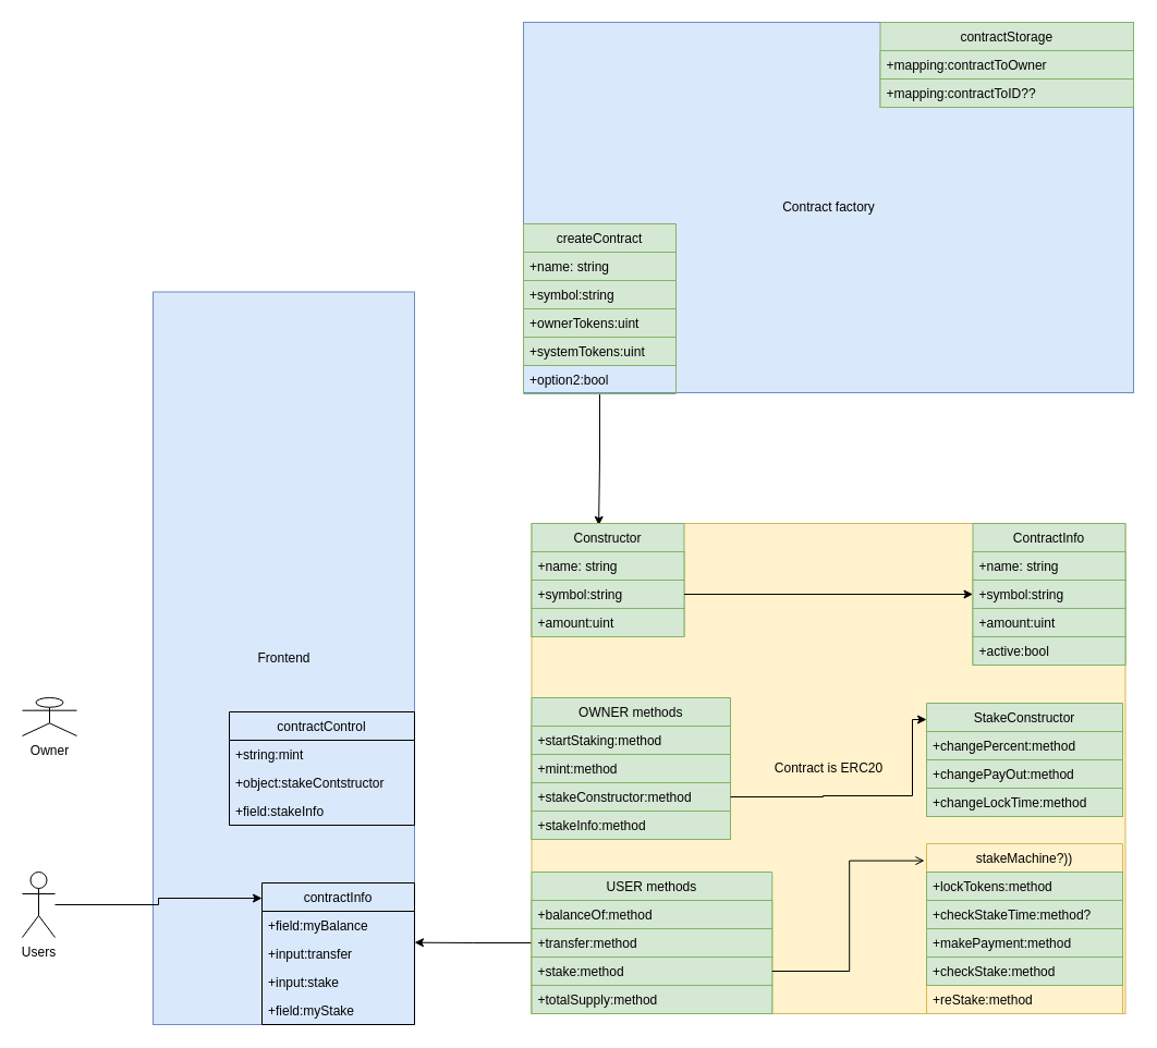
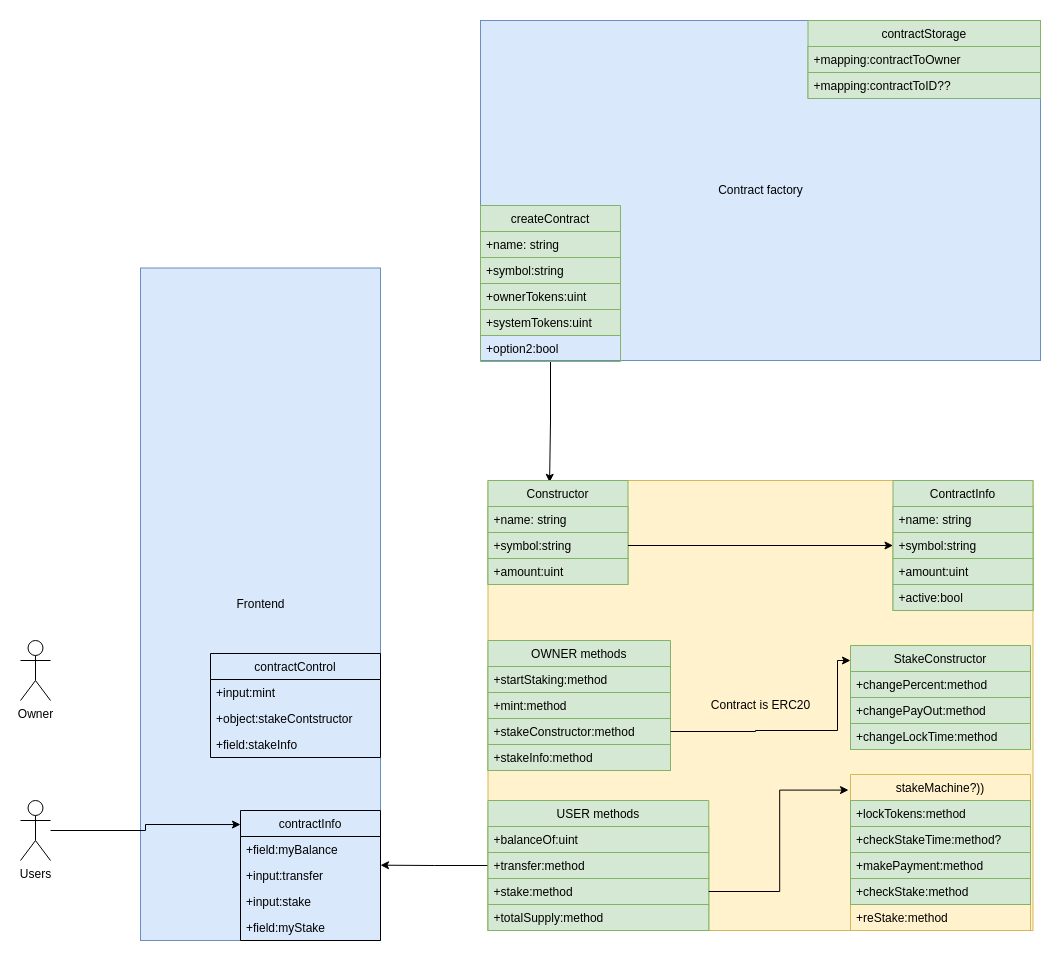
  <mxCell id="0" />
  <mxCell id="1" parent="0" />
  <mxCell id="2" value="Contract factory" style="html=1;fillColor=#dae8fc;strokeColor=#6c8ebf;" parent="1" vertex="1"><mxGeometry x="480" y="20" width="560" height="340" as="geometry" /></mxCell>
  <mxCell id="3" value="Users" style="shape=umlActor;verticalLabelPosition=bottom;verticalAlign=top;html=1;" parent="1" vertex="1"><mxGeometry x="20" y="800" width="30" height="60" as="geometry" /></mxCell>
  <mxCell id="4" value="Frontend" style="html=1;fillColor=#dae8fc;strokeColor=#6c8ebf;" parent="1" vertex="1"><mxGeometry x="140" y="267.5" width="240" height="672.5" as="geometry" /></mxCell>
  <mxCell id="5" value="Contract is ERC20" style="html=1;fillColor=#fff2cc;strokeColor=#d6b656;" parent="1" vertex="1"><mxGeometry x="487.5" y="480" width="545" height="450" as="geometry" /></mxCell>
  <mxCell id="6" style="edgeStyle=orthogonalEdgeStyle;rounded=0;orthogonalLoop=1;jettySize=auto;html=1;entryX=0.113;entryY=0.004;entryDx=0;entryDy=0;entryPerimeter=0;" parent="1" source="7" target="5" edge="1"><mxGeometry relative="1" as="geometry" /></mxCell>
  <mxCell id="7" value="createContract" style="swimlane;fontStyle=0;childLayout=stackLayout;horizontal=1;startSize=26;fillColor=#d5e8d4;horizontalStack=0;resizeParent=1;resizeParentMax=0;resizeLast=0;collapsible=1;marginBottom=0;strokeColor=#82b366;" parent="1" vertex="1"><mxGeometry x="480" y="205" width="140" height="156" as="geometry"><mxRectangle x="477.5" y="106" width="120" height="30" as="alternateBounds" /></mxGeometry></mxCell>
  <mxCell id="8" value="+name: string" style="text;strokeColor=#82b366;fillColor=#d5e8d4;align=left;verticalAlign=top;spacingLeft=4;spacingRight=4;overflow=hidden;rotatable=0;points=[[0,0.5],[1,0.5]];portConstraint=eastwest;" parent="7" vertex="1"><mxGeometry y="26" width="140" height="26" as="geometry" /></mxCell>
  <mxCell id="9" value="+symbol:string" style="text;strokeColor=#82b366;fillColor=#d5e8d4;align=left;verticalAlign=top;spacingLeft=4;spacingRight=4;overflow=hidden;rotatable=0;points=[[0,0.5],[1,0.5]];portConstraint=eastwest;" parent="7" vertex="1"><mxGeometry y="52" width="140" height="26" as="geometry" /></mxCell>
  <mxCell id="10" value="+ownerTokens:uint    " style="text;strokeColor=#82b366;fillColor=#d5e8d4;align=left;verticalAlign=top;spacingLeft=4;spacingRight=4;overflow=hidden;rotatable=0;points=[[0,0.5],[1,0.5]];portConstraint=eastwest;" parent="7" vertex="1"><mxGeometry y="78" width="140" height="26" as="geometry" /></mxCell>
  <mxCell id="11" value="+systemTokens:uint" style="text;strokeColor=#82b366;fillColor=#d5e8d4;align=left;verticalAlign=top;spacingLeft=4;spacingRight=4;overflow=hidden;rotatable=0;points=[[0,0.5],[1,0.5]];portConstraint=eastwest;" parent="7" vertex="1"><mxGeometry y="104" width="140" height="26" as="geometry" /></mxCell>
  <mxCell id="12" value="+option2:bool" style="text;strokeColor=none;fillColor=none;align=left;verticalAlign=top;spacingLeft=4;spacingRight=4;overflow=hidden;rotatable=0;points=[[0,0.5],[1,0.5]];portConstraint=eastwest;" parent="7" vertex="1"><mxGeometry y="130" width="140" height="26" as="geometry" /></mxCell>
  <mxCell id="13" value="Constructor" style="swimlane;fontStyle=0;childLayout=stackLayout;horizontal=1;startSize=26;fillColor=#d5e8d4;horizontalStack=0;resizeParent=1;resizeParentMax=0;resizeLast=0;collapsible=1;marginBottom=0;strokeColor=#82b366;" parent="1" vertex="1"><mxGeometry x="487.5" y="480" width="140" height="104" as="geometry"><mxRectangle x="487.5" y="330" width="100" height="30" as="alternateBounds" /></mxGeometry></mxCell>
  <mxCell id="14" value="+name: string" style="text;strokeColor=#82b366;fillColor=#d5e8d4;align=left;verticalAlign=top;spacingLeft=4;spacingRight=4;overflow=hidden;rotatable=0;points=[[0,0.5],[1,0.5]];portConstraint=eastwest;" parent="13" vertex="1"><mxGeometry y="26" width="140" height="26" as="geometry" /></mxCell>
  <mxCell id="15" value="+symbol:string" style="text;strokeColor=#82b366;fillColor=#d5e8d4;align=left;verticalAlign=top;spacingLeft=4;spacingRight=4;overflow=hidden;rotatable=0;points=[[0,0.5],[1,0.5]];portConstraint=eastwest;" parent="13" vertex="1"><mxGeometry y="52" width="140" height="26" as="geometry" /></mxCell>
  <mxCell id="16" value="+amount:uint" style="text;strokeColor=#82b366;fillColor=#d5e8d4;align=left;verticalAlign=top;spacingLeft=4;spacingRight=4;overflow=hidden;rotatable=0;points=[[0,0.5],[1,0.5]];portConstraint=eastwest;" parent="13" vertex="1"><mxGeometry y="78" width="140" height="26" as="geometry" /></mxCell>
  <mxCell id="17" style="edgeStyle=orthogonalEdgeStyle;rounded=0;orthogonalLoop=1;jettySize=auto;html=1;entryX=1;entryY=0.888;entryDx=0;entryDy=0;entryPerimeter=0;" parent="1" source="18" target="4" edge="1"><mxGeometry relative="1" as="geometry" /></mxCell>
  <mxCell id="18" value="USER methods" style="swimlane;fontStyle=0;childLayout=stackLayout;horizontal=1;startSize=26;fillColor=#d5e8d4;horizontalStack=0;resizeParent=1;resizeParentMax=0;resizeLast=0;collapsible=1;marginBottom=0;aspect=fixed;strokeColor=#82b366;" parent="1" vertex="1"><mxGeometry x="487.5" y="800" width="220.78" height="130" as="geometry"><mxRectangle x="487.5" y="650" width="120" height="30" as="alternateBounds" /></mxGeometry></mxCell>
- <mxCell id="19" value="+balanceOf:method" style="text;strokeColor=#82b366;fillColor=#d5e8d4;align=left;verticalAlign=top;spacingLeft=4;spacingRight=4;overflow=hidden;rotatable=0;points=[[0,0.5],[1,0.5]];portConstraint=eastwest;" parent="18" vertex="1"><mxGeometry y="26" width="220.78" height="26" as="geometry" /></mxCell>
+ <mxCell id="19" value="+balanceOf:uint" style="text;strokeColor=#82b366;fillColor=#d5e8d4;align=left;verticalAlign=top;spacingLeft=4;spacingRight=4;overflow=hidden;rotatable=0;points=[[0,0.5],[1,0.5]];portConstraint=eastwest;" parent="18" vertex="1"><mxGeometry y="26" width="220.78" height="26" as="geometry" /></mxCell>
  <mxCell id="20" value="+transfer:method" style="text;strokeColor=#82b366;fillColor=#d5e8d4;align=left;verticalAlign=top;spacingLeft=4;spacingRight=4;overflow=hidden;rotatable=0;points=[[0,0.5],[1,0.5]];portConstraint=eastwest;" parent="18" vertex="1"><mxGeometry y="52" width="220.78" height="26" as="geometry" /></mxCell>
  <mxCell id="21" value="+stake:method" style="text;strokeColor=#82b366;fillColor=#d5e8d4;align=left;verticalAlign=top;spacingLeft=4;spacingRight=4;overflow=hidden;rotatable=0;points=[[0,0.5],[1,0.5]];portConstraint=eastwest;" parent="18" vertex="1"><mxGeometry y="78" width="220.78" height="26" as="geometry" /></mxCell>
  <mxCell id="22" value="+totalSupply:method" style="text;strokeColor=#82b366;fillColor=#d5e8d4;align=left;verticalAlign=top;spacingLeft=4;spacingRight=4;overflow=hidden;rotatable=0;points=[[0,0.5],[1,0.5]];portConstraint=eastwest;" parent="18" vertex="1"><mxGeometry y="104" width="220.78" height="26" as="geometry" /></mxCell>
  <mxCell id="23" value="OWNER methods" style="swimlane;fontStyle=0;childLayout=stackLayout;horizontal=1;startSize=26;fillColor=#d5e8d4;horizontalStack=0;resizeParent=1;resizeParentMax=0;resizeLast=0;collapsible=1;marginBottom=0;strokeColor=#82b366;" parent="1" vertex="1"><mxGeometry x="487.5" y="640" width="182.5" height="130" as="geometry"><mxRectangle x="487.5" y="503" width="140" height="30" as="alternateBounds" /></mxGeometry></mxCell>
  <mxCell id="24" value="+startStaking:method" style="text;strokeColor=#82b366;fillColor=#d5e8d4;align=left;verticalAlign=top;spacingLeft=4;spacingRight=4;overflow=hidden;rotatable=0;points=[[0,0.5],[1,0.5]];portConstraint=eastwest;" parent="23" vertex="1"><mxGeometry y="26" width="182.5" height="26" as="geometry" /></mxCell>
  <mxCell id="25" value="+mint:method" style="text;strokeColor=#82b366;fillColor=#d5e8d4;align=left;verticalAlign=top;spacingLeft=4;spacingRight=4;overflow=hidden;rotatable=0;points=[[0,0.5],[1,0.5]];portConstraint=eastwest;" parent="23" vertex="1"><mxGeometry y="52" width="182.5" height="26" as="geometry" /></mxCell>
  <mxCell id="26" value="+stakeConstructor:method" style="text;strokeColor=#82b366;fillColor=#d5e8d4;align=left;verticalAlign=top;spacingLeft=4;spacingRight=4;overflow=hidden;rotatable=0;points=[[0,0.5],[1,0.5]];portConstraint=eastwest;" parent="23" vertex="1"><mxGeometry y="78" width="182.5" height="26" as="geometry" /></mxCell>
  <mxCell id="27" value="+stakeInfo:method" style="text;strokeColor=#82b366;fillColor=#d5e8d4;align=left;verticalAlign=top;spacingLeft=4;spacingRight=4;overflow=hidden;rotatable=0;points=[[0,0.5],[1,0.5]];portConstraint=eastwest;" parent="23" vertex="1"><mxGeometry y="104" width="182.5" height="26" as="geometry" /></mxCell>
  <mxCell id="28" value="contractInfo" style="swimlane;fontStyle=0;childLayout=stackLayout;horizontal=1;startSize=26;fillColor=none;horizontalStack=0;resizeParent=1;resizeParentMax=0;resizeLast=0;collapsible=1;marginBottom=0;" parent="1" vertex="1"><mxGeometry x="240" y="810" width="140" height="130" as="geometry"><mxRectangle x="240" y="660" width="100" height="30" as="alternateBounds" /></mxGeometry></mxCell>
  <mxCell id="29" value="+field:myBalance   " style="text;strokeColor=none;fillColor=none;align=left;verticalAlign=top;spacingLeft=4;spacingRight=4;overflow=hidden;rotatable=0;points=[[0,0.5],[1,0.5]];portConstraint=eastwest;" parent="28" vertex="1"><mxGeometry y="26" width="140" height="26" as="geometry" /></mxCell>
  <mxCell id="30" value="+input:transfer" style="text;strokeColor=none;fillColor=none;align=left;verticalAlign=top;spacingLeft=4;spacingRight=4;overflow=hidden;rotatable=0;points=[[0,0.5],[1,0.5]];portConstraint=eastwest;" parent="28" vertex="1"><mxGeometry y="52" width="140" height="26" as="geometry" /></mxCell>
  <mxCell id="31" value="+input:stake" style="text;strokeColor=none;fillColor=none;align=left;verticalAlign=top;spacingLeft=4;spacingRight=4;overflow=hidden;rotatable=0;points=[[0,0.5],[1,0.5]];portConstraint=eastwest;" parent="28" vertex="1"><mxGeometry y="78" width="140" height="26" as="geometry" /></mxCell>
  <mxCell id="32" value="+field:myStake" style="text;strokeColor=none;fillColor=none;align=left;verticalAlign=top;spacingLeft=4;spacingRight=4;overflow=hidden;rotatable=0;points=[[0,0.5],[1,0.5]];portConstraint=eastwest;" parent="28" vertex="1"><mxGeometry y="104" width="140" height="26" as="geometry" /></mxCell>
  <mxCell id="33" value="contractControl" style="swimlane;fontStyle=0;childLayout=stackLayout;horizontal=1;startSize=26;fillColor=none;horizontalStack=0;resizeParent=1;resizeParentMax=0;resizeLast=0;collapsible=1;marginBottom=0;" parent="1" vertex="1"><mxGeometry x="210" y="653" width="170" height="104" as="geometry"><mxRectangle x="210" y="503" width="120" height="30" as="alternateBounds" /></mxGeometry></mxCell>
- <mxCell id="34" value="+string:mint" style="text;strokeColor=none;fillColor=none;align=left;verticalAlign=top;spacingLeft=4;spacingRight=4;overflow=hidden;rotatable=0;points=[[0,0.5],[1,0.5]];portConstraint=eastwest;" parent="33" vertex="1"><mxGeometry y="26" width="170" height="26" as="geometry" /></mxCell>
+ <mxCell id="34" value="+input:mint" style="text;strokeColor=none;fillColor=none;align=left;verticalAlign=top;spacingLeft=4;spacingRight=4;overflow=hidden;rotatable=0;points=[[0,0.5],[1,0.5]];portConstraint=eastwest;" parent="33" vertex="1"><mxGeometry y="26" width="170" height="26" as="geometry" /></mxCell>
  <mxCell id="35" value="+object:stakeContstructor" style="text;strokeColor=none;fillColor=none;align=left;verticalAlign=top;spacingLeft=4;spacingRight=4;overflow=hidden;rotatable=0;points=[[0,0.5],[1,0.5]];portConstraint=eastwest;" parent="33" vertex="1"><mxGeometry y="52" width="170" height="26" as="geometry" /></mxCell>
  <mxCell id="36" value="+field:stakeInfo" style="text;strokeColor=none;fillColor=none;align=left;verticalAlign=top;spacingLeft=4;spacingRight=4;overflow=hidden;rotatable=0;points=[[0,0.5],[1,0.5]];portConstraint=eastwest;" parent="33" vertex="1"><mxGeometry y="78" width="170" height="26" as="geometry" /></mxCell>
- <mxCell id="37" value="Owner" style="shape=umlActor;verticalLabelPosition=bottom;verticalAlign=top;html=1;" parent="1" vertex="1"><mxGeometry x="20" y="640" width="50" height="35" as="geometry" /></mxCell>
+ <mxCell id="37" value="Owner" style="shape=umlActor;verticalLabelPosition=bottom;verticalAlign=top;html=1;" parent="1" vertex="1"><mxGeometry x="20" y="640" width="30" height="60" as="geometry" /></mxCell>
  <mxCell id="38" style="edgeStyle=orthogonalEdgeStyle;rounded=0;orthogonalLoop=1;jettySize=auto;html=1;entryX=0;entryY=0.108;entryDx=0;entryDy=0;entryPerimeter=0;" parent="1" source="3" target="28" edge="1"><mxGeometry relative="1" as="geometry" /></mxCell>
  <mxCell id="39" value="contractStorage" style="swimlane;fontStyle=0;childLayout=stackLayout;horizontal=1;startSize=26;fillColor=#d5e8d4;horizontalStack=0;resizeParent=1;resizeParentMax=0;resizeLast=0;collapsible=1;marginBottom=0;strokeColor=#82b366;" parent="1" vertex="1"><mxGeometry x="807.5" y="20" width="232.5" height="78" as="geometry"><mxRectangle x="807.5" y="-130" width="130" height="30" as="alternateBounds" /></mxGeometry></mxCell>
  <mxCell id="40" value="+mapping:contractToOwner" style="text;strokeColor=#82b366;fillColor=#d5e8d4;align=left;verticalAlign=top;spacingLeft=4;spacingRight=4;overflow=hidden;rotatable=0;points=[[0,0.5],[1,0.5]];portConstraint=eastwest;" parent="39" vertex="1"><mxGeometry y="26" width="232.5" height="26" as="geometry" /></mxCell>
  <mxCell id="41" value="+mapping:contractToID??" style="text;strokeColor=#82b366;fillColor=#d5e8d4;align=left;verticalAlign=top;spacingLeft=4;spacingRight=4;overflow=hidden;rotatable=0;points=[[0,0.5],[1,0.5]];portConstraint=eastwest;" parent="39" vertex="1"><mxGeometry y="52" width="232.5" height="26" as="geometry" /></mxCell>
  <mxCell id="42" value="ContractInfo" style="swimlane;fontStyle=0;childLayout=stackLayout;horizontal=1;startSize=26;fillColor=#d5e8d4;horizontalStack=0;resizeParent=1;resizeParentMax=0;resizeLast=0;collapsible=1;marginBottom=0;strokeColor=#82b366;" parent="1" vertex="1"><mxGeometry x="892.5" y="480" width="140" height="130" as="geometry"><mxRectangle x="487.5" y="330" width="100" height="30" as="alternateBounds" /></mxGeometry></mxCell>
  <mxCell id="43" value="+name: string" style="text;strokeColor=#82b366;fillColor=#d5e8d4;align=left;verticalAlign=top;spacingLeft=4;spacingRight=4;overflow=hidden;rotatable=0;points=[[0,0.5],[1,0.5]];portConstraint=eastwest;" parent="42" vertex="1"><mxGeometry y="26" width="140" height="26" as="geometry" /></mxCell>
  <mxCell id="44" value="+symbol:string" style="text;strokeColor=#82b366;fillColor=#d5e8d4;align=left;verticalAlign=top;spacingLeft=4;spacingRight=4;overflow=hidden;rotatable=0;points=[[0,0.5],[1,0.5]];portConstraint=eastwest;" parent="42" vertex="1"><mxGeometry y="52" width="140" height="26" as="geometry" /></mxCell>
  <mxCell id="45" value="+amount:uint" style="text;strokeColor=#82b366;fillColor=#d5e8d4;align=left;verticalAlign=top;spacingLeft=4;spacingRight=4;overflow=hidden;rotatable=0;points=[[0,0.5],[1,0.5]];portConstraint=eastwest;" parent="42" vertex="1"><mxGeometry y="78" width="140" height="26" as="geometry" /></mxCell>
  <mxCell id="46" value="+active:bool" style="text;strokeColor=#82b366;fillColor=#d5e8d4;align=left;verticalAlign=top;spacingLeft=4;spacingRight=4;overflow=hidden;rotatable=0;points=[[0,0.5],[1,0.5]];portConstraint=eastwest;" parent="42" vertex="1"><mxGeometry y="104" width="140" height="26" as="geometry" /></mxCell>
  <mxCell id="47" style="edgeStyle=orthogonalEdgeStyle;rounded=0;orthogonalLoop=1;jettySize=auto;html=1;exitX=1;exitY=0.5;exitDx=0;exitDy=0;entryX=0;entryY=0.5;entryDx=0;entryDy=0;" parent="1" source="15" target="44" edge="1"><mxGeometry relative="1" as="geometry" /></mxCell>
  <mxCell id="48" value="StakeConstructor" style="swimlane;fontStyle=0;childLayout=stackLayout;horizontal=1;startSize=26;fillColor=#d5e8d4;horizontalStack=0;resizeParent=1;resizeParentMax=0;resizeLast=0;collapsible=1;marginBottom=0;strokeColor=#82b366;" parent="1" vertex="1"><mxGeometry x="850" y="645" width="180" height="104" as="geometry"><mxRectangle x="850" y="495" width="130" height="30" as="alternateBounds" /></mxGeometry></mxCell>
  <mxCell id="49" value="+changePercent:method" style="text;strokeColor=#82b366;fillColor=#d5e8d4;align=left;verticalAlign=top;spacingLeft=4;spacingRight=4;overflow=hidden;rotatable=0;points=[[0,0.5],[1,0.5]];portConstraint=eastwest;" parent="48" vertex="1"><mxGeometry y="26" width="180" height="26" as="geometry" /></mxCell>
  <mxCell id="50" value="+changePayOut:method" style="text;strokeColor=#82b366;fillColor=#d5e8d4;align=left;verticalAlign=top;spacingLeft=4;spacingRight=4;overflow=hidden;rotatable=0;points=[[0,0.5],[1,0.5]];portConstraint=eastwest;" parent="48" vertex="1"><mxGeometry y="52" width="180" height="26" as="geometry" /></mxCell>
  <mxCell id="51" value="+changeLockTime:method" style="text;strokeColor=#82b366;fillColor=#d5e8d4;align=left;verticalAlign=top;spacingLeft=4;spacingRight=4;overflow=hidden;rotatable=0;points=[[0,0.5],[1,0.5]];portConstraint=eastwest;" parent="48" vertex="1"><mxGeometry y="78" width="180" height="26" as="geometry" /></mxCell>
  <mxCell id="52" style="edgeStyle=orthogonalEdgeStyle;rounded=0;orthogonalLoop=1;jettySize=auto;html=1;exitX=1;exitY=0.5;exitDx=0;exitDy=0;" parent="1" source="26" edge="1"><mxGeometry relative="1" as="geometry"><mxPoint x="850" y="660" as="targetPoint" /><Array as="points"><mxPoint x="755" y="731" /><mxPoint x="755" y="730" /><mxPoint x="837" y="730" /></Array></mxGeometry></mxCell>
  <mxCell id="53" value="stakeMachine?))" style="swimlane;fontStyle=0;childLayout=stackLayout;horizontal=1;startSize=26;fillColor=#fff2cc;horizontalStack=0;resizeParent=1;resizeParentMax=0;resizeLast=0;collapsible=1;marginBottom=0;strokeColor=#d6b656;" parent="1" vertex="1"><mxGeometry x="850" y="774" width="180" height="156" as="geometry" /></mxCell>
  <mxCell id="54" value="+lockTokens:method" style="text;strokeColor=#82b366;fillColor=#d5e8d4;align=left;verticalAlign=top;spacingLeft=4;spacingRight=4;overflow=hidden;rotatable=0;points=[[0,0.5],[1,0.5]];portConstraint=eastwest;" parent="53" vertex="1"><mxGeometry y="26" width="180" height="26" as="geometry" /></mxCell>
  <mxCell id="55" value="+checkStakeTime:method?" style="text;strokeColor=#82b366;fillColor=#d5e8d4;align=left;verticalAlign=top;spacingLeft=4;spacingRight=4;overflow=hidden;rotatable=0;points=[[0,0.5],[1,0.5]];portConstraint=eastwest;" parent="53" vertex="1"><mxGeometry y="52" width="180" height="26" as="geometry" /></mxCell>
  <mxCell id="56" value="+makePayment:method" style="text;strokeColor=#82b366;fillColor=#d5e8d4;align=left;verticalAlign=top;spacingLeft=4;spacingRight=4;overflow=hidden;rotatable=0;points=[[0,0.5],[1,0.5]];portConstraint=eastwest;" parent="53" vertex="1"><mxGeometry y="78" width="180" height="26" as="geometry" /></mxCell>
  <mxCell id="57" value="+checkStake:method" style="text;strokeColor=#82b366;fillColor=#d5e8d4;align=left;verticalAlign=top;spacingLeft=4;spacingRight=4;overflow=hidden;rotatable=0;points=[[0,0.5],[1,0.5]];portConstraint=eastwest;" parent="53" vertex="1"><mxGeometry y="104" width="180" height="26" as="geometry" /></mxCell>
  <mxCell id="58" value="+reStake:method" style="text;strokeColor=none;fillColor=none;align=left;verticalAlign=top;spacingLeft=4;spacingRight=4;overflow=hidden;rotatable=0;points=[[0,0.5],[1,0.5]];portConstraint=eastwest;" parent="53" vertex="1"><mxGeometry y="130" width="180" height="26" as="geometry" /></mxCell>
- <mxCell id="59" style="edgeStyle=orthogonalEdgeStyle;rounded=0;orthogonalLoop=1;jettySize=auto;html=1;entryX=-0.011;entryY=0.1;entryDx=0;entryDy=0;entryPerimeter=0;endArrow=open;" parent="1" source="21" target="53" edge="1"><mxGeometry relative="1" as="geometry" /></mxCell>
+ <mxCell id="59" style="edgeStyle=orthogonalEdgeStyle;rounded=0;orthogonalLoop=1;jettySize=auto;html=1;entryX=-0.011;entryY=0.1;entryDx=0;entryDy=0;entryPerimeter=0;" parent="1" source="21" target="53" edge="1"><mxGeometry relative="1" as="geometry" /></mxCell>
